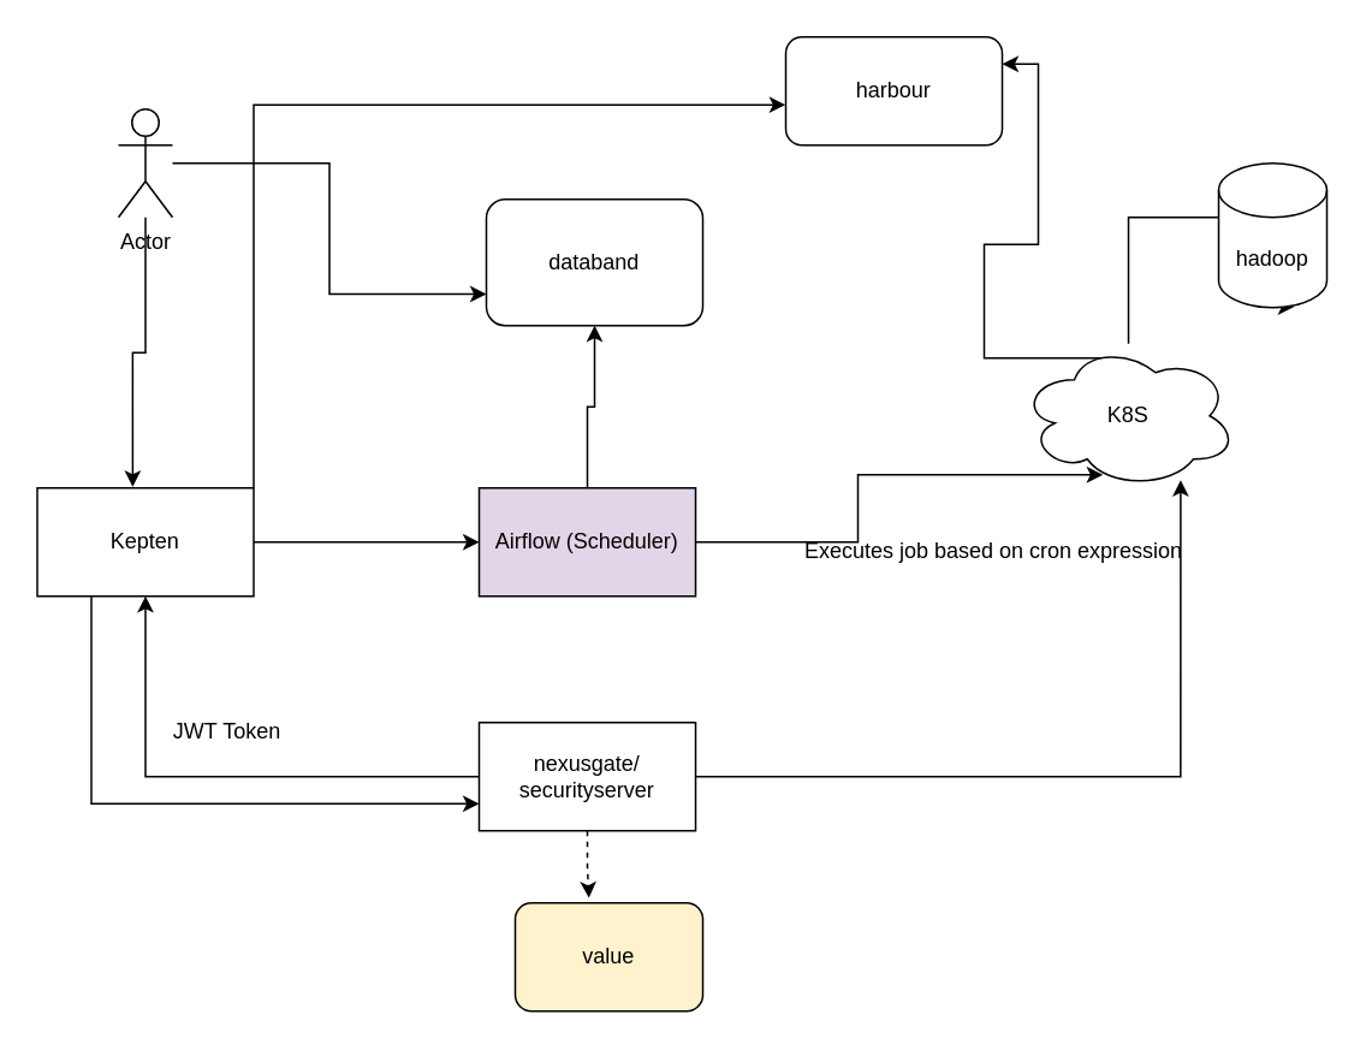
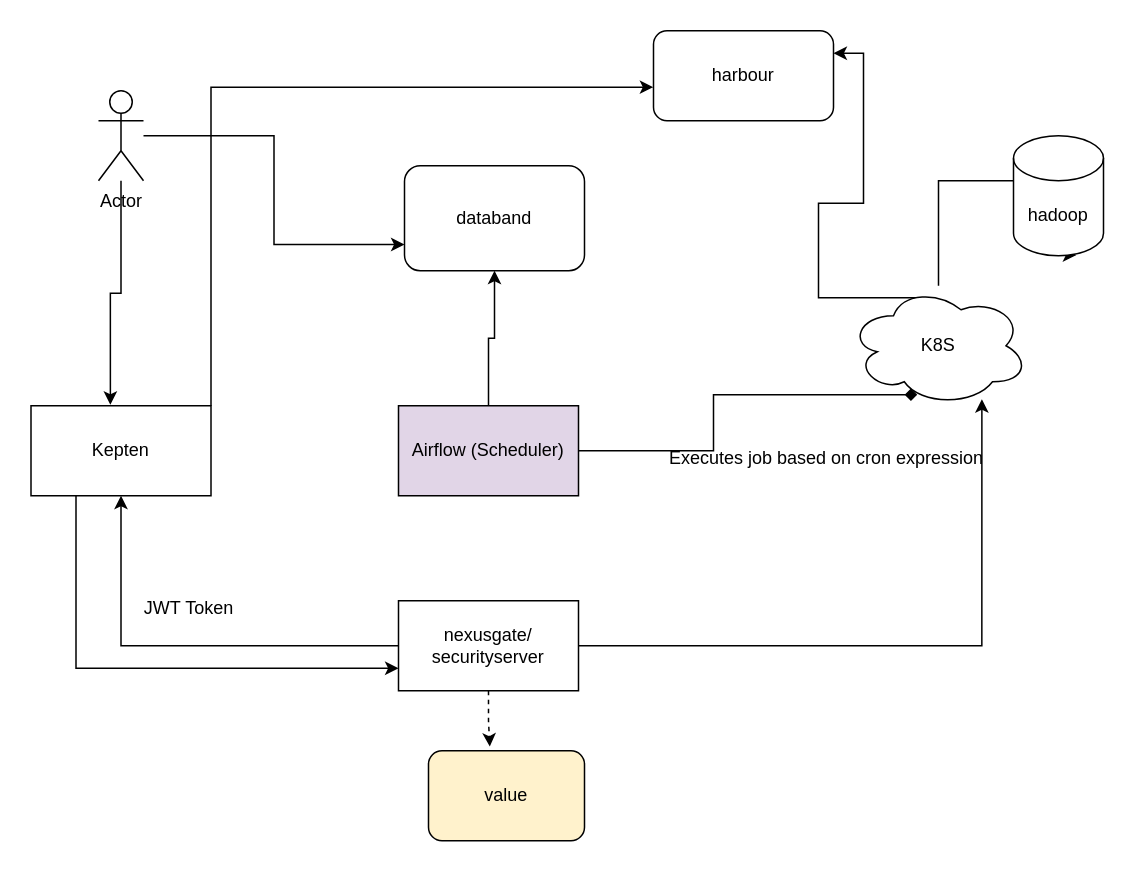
  <mxCell id="0" />
  <mxCell id="1" parent="0" />
- <mxCell id="2" style="edgeStyle=orthogonalEdgeStyle;rounded=0;orthogonalLoop=1;jettySize=auto;html=1;entryX=0;entryY=0.5;entryDx=0;entryDy=0;" edge="1" parent="1" source="5" target="12"><mxGeometry relative="1" as="geometry" /></mxCell>
  <mxCell id="3" style="edgeStyle=orthogonalEdgeStyle;rounded=0;orthogonalLoop=1;jettySize=auto;html=1;exitX=1;exitY=0;exitDx=0;exitDy=0;entryX=-0.001;entryY=0.627;entryDx=0;entryDy=0;entryPerimeter=0;" edge="1" parent="1" source="5" target="21"><mxGeometry relative="1" as="geometry" /></mxCell>
  <mxCell id="4" style="edgeStyle=orthogonalEdgeStyle;rounded=0;orthogonalLoop=1;jettySize=auto;html=1;exitX=0.25;exitY=1;exitDx=0;exitDy=0;entryX=0;entryY=0.75;entryDx=0;entryDy=0;" edge="1" parent="1" source="5" target="9"><mxGeometry relative="1" as="geometry" /></mxCell>
  <mxCell id="5" value="Kepten" style="rounded=0;whiteSpace=wrap;html=1;" vertex="1" parent="1"><mxGeometry x="20" y="270" width="120" height="60" as="geometry" /></mxCell>
  <mxCell id="6" style="edgeStyle=orthogonalEdgeStyle;rounded=0;orthogonalLoop=1;jettySize=auto;html=1;entryX=0.741;entryY=0.945;entryDx=0;entryDy=0;entryPerimeter=0;" edge="1" parent="1" source="9" target="16"><mxGeometry relative="1" as="geometry" /></mxCell>
  <mxCell id="7" style="edgeStyle=orthogonalEdgeStyle;rounded=0;orthogonalLoop=1;jettySize=auto;html=1;entryX=0.393;entryY=-0.046;entryDx=0;entryDy=0;entryPerimeter=0;dashed=1;" edge="1" parent="1" source="9" target="22"><mxGeometry relative="1" as="geometry" /></mxCell>
  <mxCell id="8" style="edgeStyle=orthogonalEdgeStyle;rounded=0;orthogonalLoop=1;jettySize=auto;html=1;entryX=0.5;entryY=1;entryDx=0;entryDy=0;" edge="1" parent="1" source="9" target="5"><mxGeometry relative="1" as="geometry" /></mxCell>
  <mxCell id="9" value="nexusgate/&lt;br&gt;securityserver" style="rounded=0;whiteSpace=wrap;html=1;" vertex="1" parent="1"><mxGeometry x="265" y="400" width="120" height="60" as="geometry" /></mxCell>
- <mxCell id="10" style="edgeStyle=orthogonalEdgeStyle;rounded=0;orthogonalLoop=1;jettySize=auto;html=1;entryX=0.382;entryY=0.908;entryDx=0;entryDy=0;entryPerimeter=0;" edge="1" parent="1" source="12" target="16"><mxGeometry relative="1" as="geometry" /></mxCell>
+ <mxCell id="10" style="edgeStyle=orthogonalEdgeStyle;rounded=0;orthogonalLoop=1;jettySize=auto;html=1;entryX=0.382;entryY=0.908;entryDx=0;entryDy=0;entryPerimeter=0;endArrow=diamond;" edge="1" parent="1" source="12" target="16"><mxGeometry relative="1" as="geometry" /></mxCell>
  <mxCell id="11" style="edgeStyle=orthogonalEdgeStyle;rounded=0;orthogonalLoop=1;jettySize=auto;html=1;entryX=0.5;entryY=1;entryDx=0;entryDy=0;" edge="1" parent="1" source="12" target="13"><mxGeometry relative="1" as="geometry" /></mxCell>
  <mxCell id="12" value="Airflow (Scheduler)" style="rounded=0;whiteSpace=wrap;html=1;fillColor=#e1d5e7;" vertex="1" parent="1"><mxGeometry x="265" y="270" width="120" height="60" as="geometry" /></mxCell>
  <mxCell id="13" value="databand" style="rounded=1;whiteSpace=wrap;html=1;" vertex="1" parent="1"><mxGeometry x="269" y="110" width="120" height="70" as="geometry" /></mxCell>
  <mxCell id="14" style="edgeStyle=orthogonalEdgeStyle;rounded=0;orthogonalLoop=1;jettySize=auto;html=1;entryX=0.698;entryY=0.995;entryDx=0;entryDy=0;entryPerimeter=0;" edge="1" parent="1" source="16" target="20"><mxGeometry relative="1" as="geometry"><Array as="points"><mxPoint x="705" y="120" /></Array></mxGeometry></mxCell>
  <mxCell id="15" style="edgeStyle=orthogonalEdgeStyle;rounded=0;orthogonalLoop=1;jettySize=auto;html=1;exitX=0.4;exitY=0.1;exitDx=0;exitDy=0;exitPerimeter=0;entryX=1;entryY=0.25;entryDx=0;entryDy=0;" edge="1" parent="1" source="16" target="21"><mxGeometry relative="1" as="geometry" /></mxCell>
  <mxCell id="16" value="K8S" style="ellipse;shape=cloud;whiteSpace=wrap;html=1;" vertex="1" parent="1"><mxGeometry x="565" y="190" width="120" height="80" as="geometry" /></mxCell>
  <mxCell id="17" style="edgeStyle=orthogonalEdgeStyle;rounded=0;orthogonalLoop=1;jettySize=auto;html=1;entryX=0.441;entryY=-0.01;entryDx=0;entryDy=0;entryPerimeter=0;" edge="1" parent="1" source="19" target="5"><mxGeometry relative="1" as="geometry" /></mxCell>
  <mxCell id="18" style="edgeStyle=orthogonalEdgeStyle;rounded=0;orthogonalLoop=1;jettySize=auto;html=1;entryX=0;entryY=0.75;entryDx=0;entryDy=0;" edge="1" parent="1" source="19" target="13"><mxGeometry relative="1" as="geometry" /></mxCell>
  <mxCell id="19" value="Actor" style="shape=umlActor;verticalLabelPosition=bottom;verticalAlign=top;html=1;outlineConnect=0;" vertex="1" parent="1"><mxGeometry x="65" y="60" width="30" height="60" as="geometry" /></mxCell>
  <mxCell id="20" value="hadoop" style="shape=cylinder3;whiteSpace=wrap;html=1;boundedLbl=1;backgroundOutline=1;size=15;" vertex="1" parent="1"><mxGeometry x="675" y="90" width="60" height="80" as="geometry" /></mxCell>
  <mxCell id="21" value="harbour" style="rounded=1;whiteSpace=wrap;html=1;" vertex="1" parent="1"><mxGeometry x="435" y="20" width="120" height="60" as="geometry" /></mxCell>
  <mxCell id="22" value="value" style="rounded=1;whiteSpace=wrap;html=1;fillColor=#fff2cc;" vertex="1" parent="1"><mxGeometry x="285" y="500" width="104" height="60" as="geometry" /></mxCell>
  <mxCell id="23" value="JWT Token" style="text;html=1;align=center;verticalAlign=middle;resizable=0;points=[];autosize=1;strokeColor=none;fillColor=none;" vertex="1" parent="1"><mxGeometry x="85" y="390" width="80" height="30" as="geometry" /></mxCell>
  <mxCell id="24" value="Executes job based on cron expression" style="text;html=1;align=center;verticalAlign=middle;resizable=0;points=[];autosize=1;strokeColor=none;fillColor=none;" vertex="1" parent="1"><mxGeometry x="435" y="290" width="230" height="30" as="geometry" /></mxCell>
